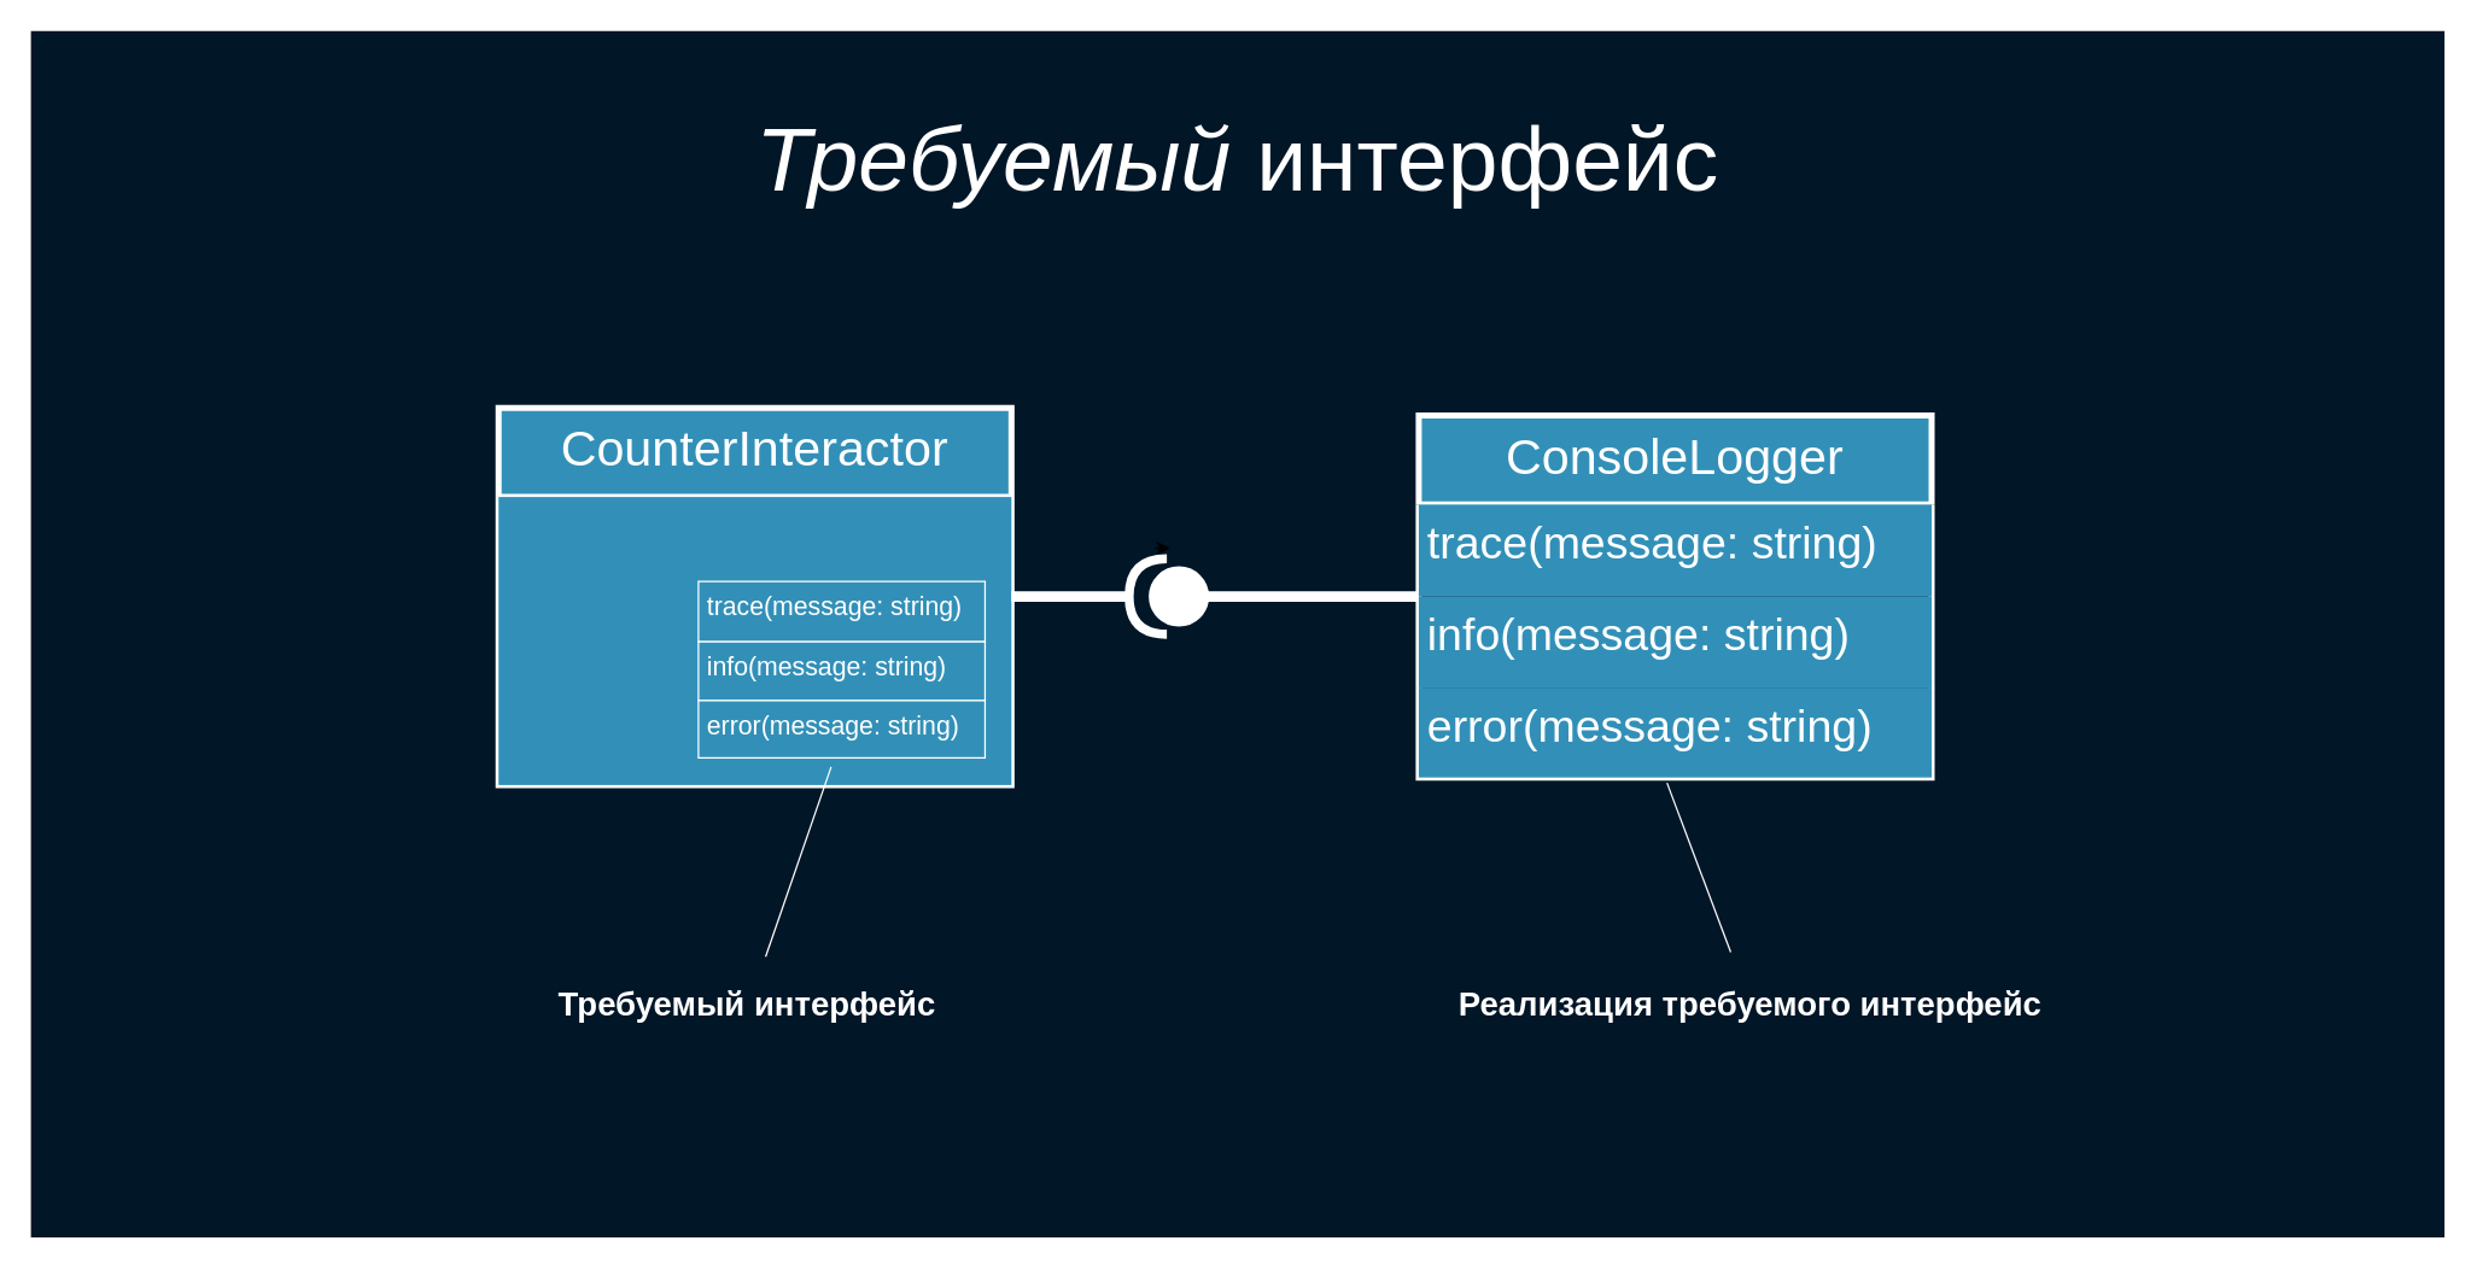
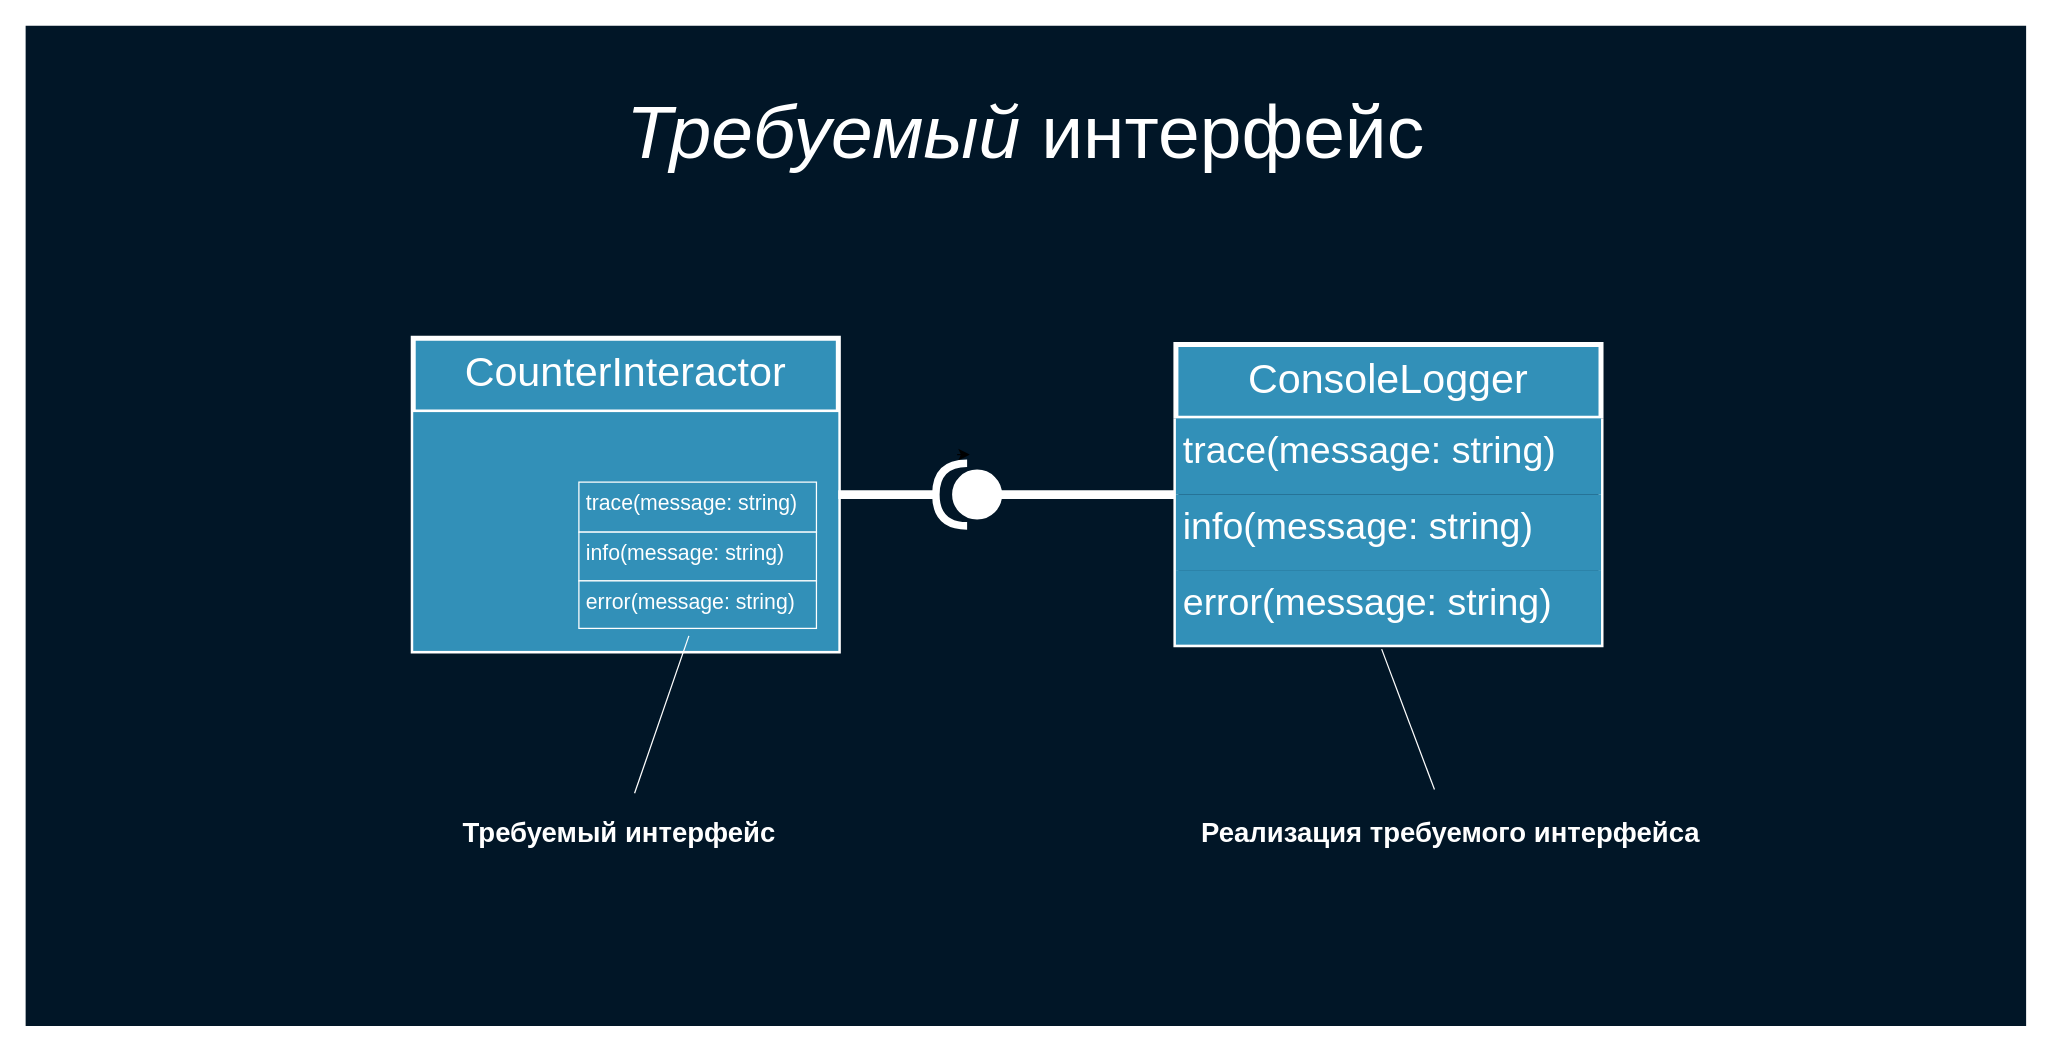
  <mxCell id="0" />
  <mxCell id="1" parent="0" />
  <mxCell id="2" value="" style="rounded=0;whiteSpace=wrap;html=1;fillColor=#011627;fontSize=30;fontColor=#FFFFFF;strokeColor=none;" parent="1" vertex="1"><mxGeometry x="20" y="20" width="1600" height="800" as="geometry" /></mxCell>
  <mxCell id="3" value="CounterInteractor" style="swimlane;fontStyle=0;align=center;verticalAlign=top;childLayout=stackLayout;horizontal=1;startSize=59;horizontalStack=0;resizeParent=1;resizeParentMax=0;resizeLast=0;collapsible=1;marginBottom=0;strokeColor=#FFFFFF;strokeWidth=4;fillColor=#3290B8;fontSize=33;fontColor=#FFFFFF;labelBackgroundColor=none;" parent="1" vertex="1"><mxGeometry x="330" y="270" width="340" height="250" as="geometry" /></mxCell>
  <mxCell id="4" value="" style="text;strokeColor=none;fillColor=#3290B8;align=left;verticalAlign=top;spacingLeft=4;spacingRight=4;overflow=hidden;rotatable=0;points=[[0,0.5],[1,0.5]];portConstraint=eastwest;fontColor=#FFFFFF;fontSize=30;labelBackgroundColor=none;" parent="3" vertex="1"><mxGeometry y="59" width="340" height="191" as="geometry" /></mxCell>
  <mxCell id="5" value="&lt;i&gt;Требуемый&lt;/i&gt;&amp;nbsp;интерфейс" style="text;html=1;strokeColor=none;fillColor=none;align=center;verticalAlign=middle;whiteSpace=wrap;rounded=0;fontSize=60;fontColor=#FFFFFF;" parent="1" vertex="1"><mxGeometry x="200.94" y="70" width="1238.13" height="70" as="geometry" /></mxCell>
  <mxCell id="6" style="edgeStyle=orthogonalEdgeStyle;rounded=0;orthogonalLoop=1;jettySize=auto;html=1;exitX=0.5;exitY=1;exitDx=0;exitDy=0;entryX=0.553;entryY=0.974;entryDx=0;entryDy=0;entryPerimeter=0;fontSize=33;fontColor=#FFFFFF;" parent="1" edge="1"><mxGeometry relative="1" as="geometry"><mxPoint x="765" y="363" as="sourcePoint" /><mxPoint x="775.07" y="362.48" as="targetPoint" /></mxGeometry></mxCell>
  <mxCell id="7" value="" style="rounded=0;orthogonalLoop=1;jettySize=auto;html=1;endArrow=none;endFill=0;fontSize=32;fontColor=#FFFFFF;strokeColor=#FFFFFF;strokeWidth=7;entryX=0;entryY=0.5;entryDx=0;entryDy=0;entryPerimeter=0;exitX=0;exitY=0.5;exitDx=0;exitDy=0;" parent="1" source="17" target="8" edge="1"><mxGeometry relative="1" as="geometry"><mxPoint x="970" y="395" as="sourcePoint" /><mxPoint x="838" y="455" as="targetPoint" /></mxGeometry></mxCell>
  <mxCell id="8" value="" style="shape=providedRequiredInterface;html=1;verticalLabelPosition=bottom;labelBackgroundColor=none;strokeColor=#FFFFFF;strokeWidth=6;fillColor=#FFFFFF;fontSize=32;fontColor=#FFFFFF;rotation=-180;" parent="1" vertex="1"><mxGeometry x="748" y="370" width="50" height="50" as="geometry" /></mxCell>
  <mxCell id="9" value="" style="rounded=0;orthogonalLoop=1;jettySize=auto;html=1;endArrow=none;endFill=0;fontSize=32;fontColor=#FFFFFF;strokeColor=#FFFFFF;strokeWidth=7;exitX=1;exitY=0.5;exitDx=0;exitDy=0;exitPerimeter=0;entryX=1;entryY=0.5;entryDx=0;entryDy=0;" parent="1" source="8" target="3" edge="1"><mxGeometry relative="1" as="geometry"><mxPoint x="770" y="460.882" as="sourcePoint" /><mxPoint x="710" y="455" as="targetPoint" /></mxGeometry></mxCell>
  <mxCell id="10" value="Требуемый интерфейс" style="text;align=center;fontStyle=1;verticalAlign=middle;spacingLeft=3;spacingRight=3;strokeColor=none;rotatable=0;points=[[0,0.5],[1,0.5]];portConstraint=eastwest;labelBackgroundColor=none;fillColor=none;fontSize=22;fontColor=#FFFFFF;strokeWidth=4;" parent="1" vertex="1"><mxGeometry x="355" y="635" width="280" height="56" as="geometry" /></mxCell>
- <mxCell id="11" value="Реализация требуемого интерфейс" style="text;align=center;fontStyle=1;verticalAlign=middle;spacingLeft=3;spacingRight=3;strokeColor=none;rotatable=0;points=[[0,0.5],[1,0.5]];portConstraint=eastwest;labelBackgroundColor=none;fillColor=none;fontSize=22;fontColor=#FFFFFF;strokeWidth=4;" parent="1" vertex="1"><mxGeometry x="940" y="635" width="440" height="56" as="geometry" /></mxCell>
+ <mxCell id="11" value="Реализация требуемого интерфейса" style="text;align=center;fontStyle=1;verticalAlign=middle;spacingLeft=3;spacingRight=3;strokeColor=none;rotatable=0;points=[[0,0.5],[1,0.5]];portConstraint=eastwest;labelBackgroundColor=none;fillColor=none;fontSize=22;fontColor=#FFFFFF;strokeWidth=4;" parent="1" vertex="1"><mxGeometry x="940" y="635" width="440" height="56" as="geometry" /></mxCell>
  <mxCell id="12" value="" style="endArrow=none;html=1;strokeColor=#FFFFFF;strokeWidth=1;fontSize=16;fontColor=#FFFFFF;entryX=0.47;entryY=-0.073;entryDx=0;entryDy=0;entryPerimeter=0;exitX=0.484;exitY=1.061;exitDx=0;exitDy=0;exitPerimeter=0;" parent="1" source="20" target="11" edge="1"><mxGeometry width="50" height="50" relative="1" as="geometry"><mxPoint x="870" y="395" as="sourcePoint" /><mxPoint x="750" y="565" as="targetPoint" /></mxGeometry></mxCell>
  <mxCell id="13" value="trace(message: string)" style="text;strokeColor=#FFFFFF;fillColor=#3290B8;align=left;verticalAlign=top;spacingLeft=4;spacingRight=4;overflow=hidden;rotatable=0;points=[[0,0.5],[1,0.5]];portConstraint=eastwest;fontColor=#FFFFFF;fontSize=17;labelBackgroundColor=none;" parent="1" vertex="1"><mxGeometry x="462.5" y="385" width="190" height="40" as="geometry" /></mxCell>
  <mxCell id="14" value="info(message: string)" style="text;strokeColor=#FFFFFF;fillColor=#3290B8;align=left;verticalAlign=top;spacingLeft=4;spacingRight=4;overflow=hidden;rotatable=0;points=[[0,0.5],[1,0.5]];portConstraint=eastwest;fontColor=#FFFFFF;fontSize=17;labelBackgroundColor=none;" parent="1" vertex="1"><mxGeometry x="462.5" y="425" width="190" height="39" as="geometry" /></mxCell>
  <mxCell id="15" value="error(message: string)" style="text;strokeColor=#FFFFFF;fillColor=#3290B8;align=left;verticalAlign=top;spacingLeft=4;spacingRight=4;overflow=hidden;rotatable=0;points=[[0,0.5],[1,0.5]];portConstraint=eastwest;fontColor=#FFFFFF;fontSize=17;labelBackgroundColor=none;" parent="1" vertex="1"><mxGeometry x="462.5" y="464" width="190" height="38" as="geometry" /></mxCell>
  <mxCell id="16" value="" style="endArrow=none;html=1;strokeColor=#FFFFFF;strokeWidth=1;fontSize=16;fontColor=#FFFFFF;entryX=0.543;entryY=-0.02;entryDx=0;entryDy=0;entryPerimeter=0;exitX=0.463;exitY=1.158;exitDx=0;exitDy=0;exitPerimeter=0;" parent="1" source="15" target="10" edge="1"><mxGeometry width="50" height="50" relative="1" as="geometry"><mxPoint x="720" y="395" as="sourcePoint" /><mxPoint x="260" y="565" as="targetPoint" /></mxGeometry></mxCell>
  <mxCell id="17" value="ConsoleLogger" style="swimlane;fontStyle=0;align=center;verticalAlign=top;childLayout=stackLayout;horizontal=1;startSize=59;horizontalStack=0;resizeParent=1;resizeParentMax=0;resizeLast=0;collapsible=1;marginBottom=0;strokeColor=#FFFFFF;strokeWidth=4;fillColor=#3290B8;fontSize=33;fontColor=#FFFFFF;labelBackgroundColor=none;" parent="1" vertex="1"><mxGeometry x="940" y="275" width="340" height="240" as="geometry" /></mxCell>
  <mxCell id="18" value="trace(message: string)" style="text;strokeColor=none;fillColor=#3290B8;align=left;verticalAlign=top;spacingLeft=4;spacingRight=4;overflow=hidden;rotatable=0;points=[[0,0.5],[1,0.5]];portConstraint=eastwest;fontColor=#FFFFFF;fontSize=30;labelBackgroundColor=none;" parent="17" vertex="1"><mxGeometry y="59" width="340" height="61" as="geometry" /></mxCell>
  <mxCell id="19" value="info(message: string)" style="text;strokeColor=none;fillColor=#3290B8;align=left;verticalAlign=top;spacingLeft=4;spacingRight=4;overflow=hidden;rotatable=0;points=[[0,0.5],[1,0.5]];portConstraint=eastwest;fontColor=#FFFFFF;fontSize=30;labelBackgroundColor=none;" parent="17" vertex="1"><mxGeometry y="120" width="340" height="61" as="geometry" /></mxCell>
  <mxCell id="20" value="error(message: string)" style="text;strokeColor=none;fillColor=#3290B8;align=left;verticalAlign=top;spacingLeft=4;spacingRight=4;overflow=hidden;rotatable=0;points=[[0,0.5],[1,0.5]];portConstraint=eastwest;fontColor=#FFFFFF;fontSize=30;labelBackgroundColor=none;" parent="17" vertex="1"><mxGeometry y="181" width="340" height="59" as="geometry" /></mxCell>
